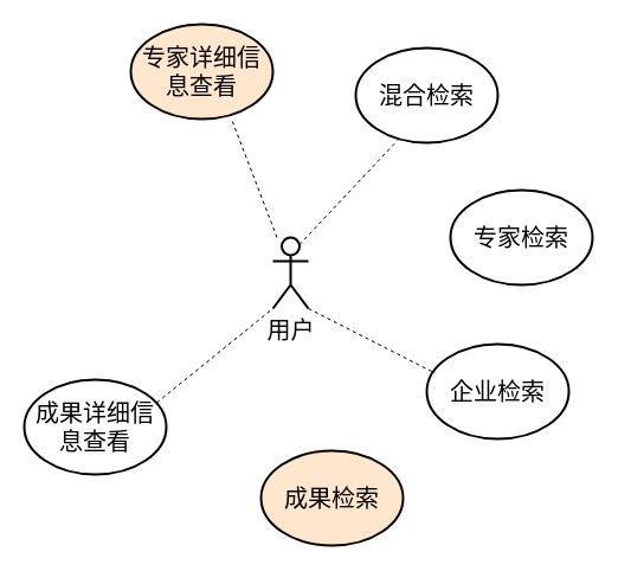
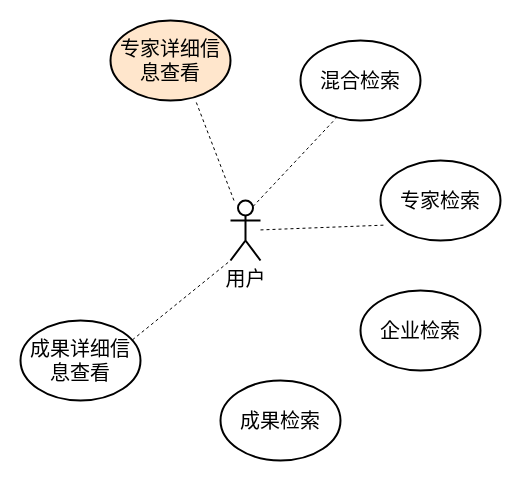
  <mxCell id="0" />
  <mxCell id="1" parent="0" />
  <mxCell id="2" value="用户" style="shape=umlActor;verticalLabelPosition=bottom;verticalAlign=top;html=1;outlineConnect=0;fontSize=20;strokeWidth=2;" vertex="1" parent="1"><mxGeometry x="230" y="200" width="30" height="60" as="geometry" /></mxCell>
  <mxCell id="3" value="混合检索" style="ellipse;whiteSpace=wrap;html=1;fontSize=20;strokeWidth=2;" vertex="1" parent="1"><mxGeometry x="300" y="40" width="120" height="80" as="geometry" /></mxCell>
  <mxCell id="4" value="专家检索" style="ellipse;whiteSpace=wrap;html=1;fontSize=20;strokeWidth=2;" vertex="1" parent="1"><mxGeometry x="380" y="160" width="120" height="80" as="geometry" /></mxCell>
  <mxCell id="5" value="企业检索" style="ellipse;whiteSpace=wrap;html=1;fontSize=20;strokeWidth=2;" vertex="1" parent="1"><mxGeometry x="360" y="290" width="120" height="80" as="geometry" /></mxCell>
- <mxCell id="6" value="成果检索" style="ellipse;whiteSpace=wrap;html=1;fontSize=20;strokeWidth=2;fillColor=#ffe6cc;" vertex="1" parent="1"><mxGeometry x="220" y="380" width="120" height="80" as="geometry" /></mxCell>
+ <mxCell id="6" value="成果检索" style="ellipse;whiteSpace=wrap;html=1;fontSize=20;strokeWidth=2;" vertex="1" parent="1"><mxGeometry x="220" y="380" width="120" height="80" as="geometry" /></mxCell>
  <mxCell id="7" value="专家详细信息查看" style="ellipse;whiteSpace=wrap;html=1;fontSize=20;strokeWidth=2;fillColor=#ffe6cc;" vertex="1" parent="1"><mxGeometry x="110" y="20" width="120" height="80" as="geometry" /></mxCell>
  <mxCell id="8" value="成果详细信息查看" style="ellipse;whiteSpace=wrap;html=1;fontSize=20;strokeWidth=2;" vertex="1" parent="1"><mxGeometry x="20" y="320" width="120" height="80" as="geometry" /></mxCell>
  <mxCell id="9" value="" style="endArrow=none;dashed=1;html=1;rounded=0;exitX=0.75;exitY=0.1;exitDx=0;exitDy=0;exitPerimeter=0;entryX=0.294;entryY=0.975;entryDx=0;entryDy=0;entryPerimeter=0;" edge="1" parent="1" source="2" target="3"><mxGeometry width="50" height="50" relative="1" as="geometry"><mxPoint x="590" y="60" as="sourcePoint" /><mxPoint x="640" y="10" as="targetPoint" /></mxGeometry></mxCell>
- <mxCell id="11" value="" style="endArrow=none;dashed=1;html=1;rounded=0;entryX=0.061;entryY=0.308;entryDx=0;entryDy=0;entryPerimeter=0;exitX=1;exitY=1;exitDx=0;exitDy=0;exitPerimeter=0;" edge="1" parent="1" source="2" target="5"><mxGeometry width="50" height="50" relative="1" as="geometry"><mxPoint x="280" y="360" as="sourcePoint" /><mxPoint x="330" y="310" as="targetPoint" /></mxGeometry></mxCell>
+ <mxCell id="10" value="" style="endArrow=none;dashed=1;html=1;rounded=0;entryX=0.033;entryY=0.808;entryDx=0;entryDy=0;entryPerimeter=0;" edge="1" parent="1" source="2" target="4"><mxGeometry width="50" height="50" relative="1" as="geometry"><mxPoint x="320" y="310" as="sourcePoint" /><mxPoint x="370" y="260" as="targetPoint" /></mxGeometry></mxCell>
  <mxCell id="12" value="" style="endArrow=none;dashed=1;html=1;rounded=0;entryX=0;entryY=1;entryDx=0;entryDy=0;entryPerimeter=0;exitX=0.933;exitY=0.242;exitDx=0;exitDy=0;exitPerimeter=0;" edge="1" parent="1" source="8" target="2"><mxGeometry width="50" height="50" relative="1" as="geometry"><mxPoint x="190" y="400" as="sourcePoint" /><mxPoint x="240" y="350" as="targetPoint" /></mxGeometry></mxCell>
  <mxCell id="13" value="" style="endArrow=none;dashed=1;html=1;rounded=0;entryX=0.711;entryY=1.008;entryDx=0;entryDy=0;entryPerimeter=0;" edge="1" parent="1" source="2" target="7"><mxGeometry width="50" height="50" relative="1" as="geometry"><mxPoint x="210" y="180" as="sourcePoint" /><mxPoint x="260" y="130" as="targetPoint" /></mxGeometry></mxCell>
